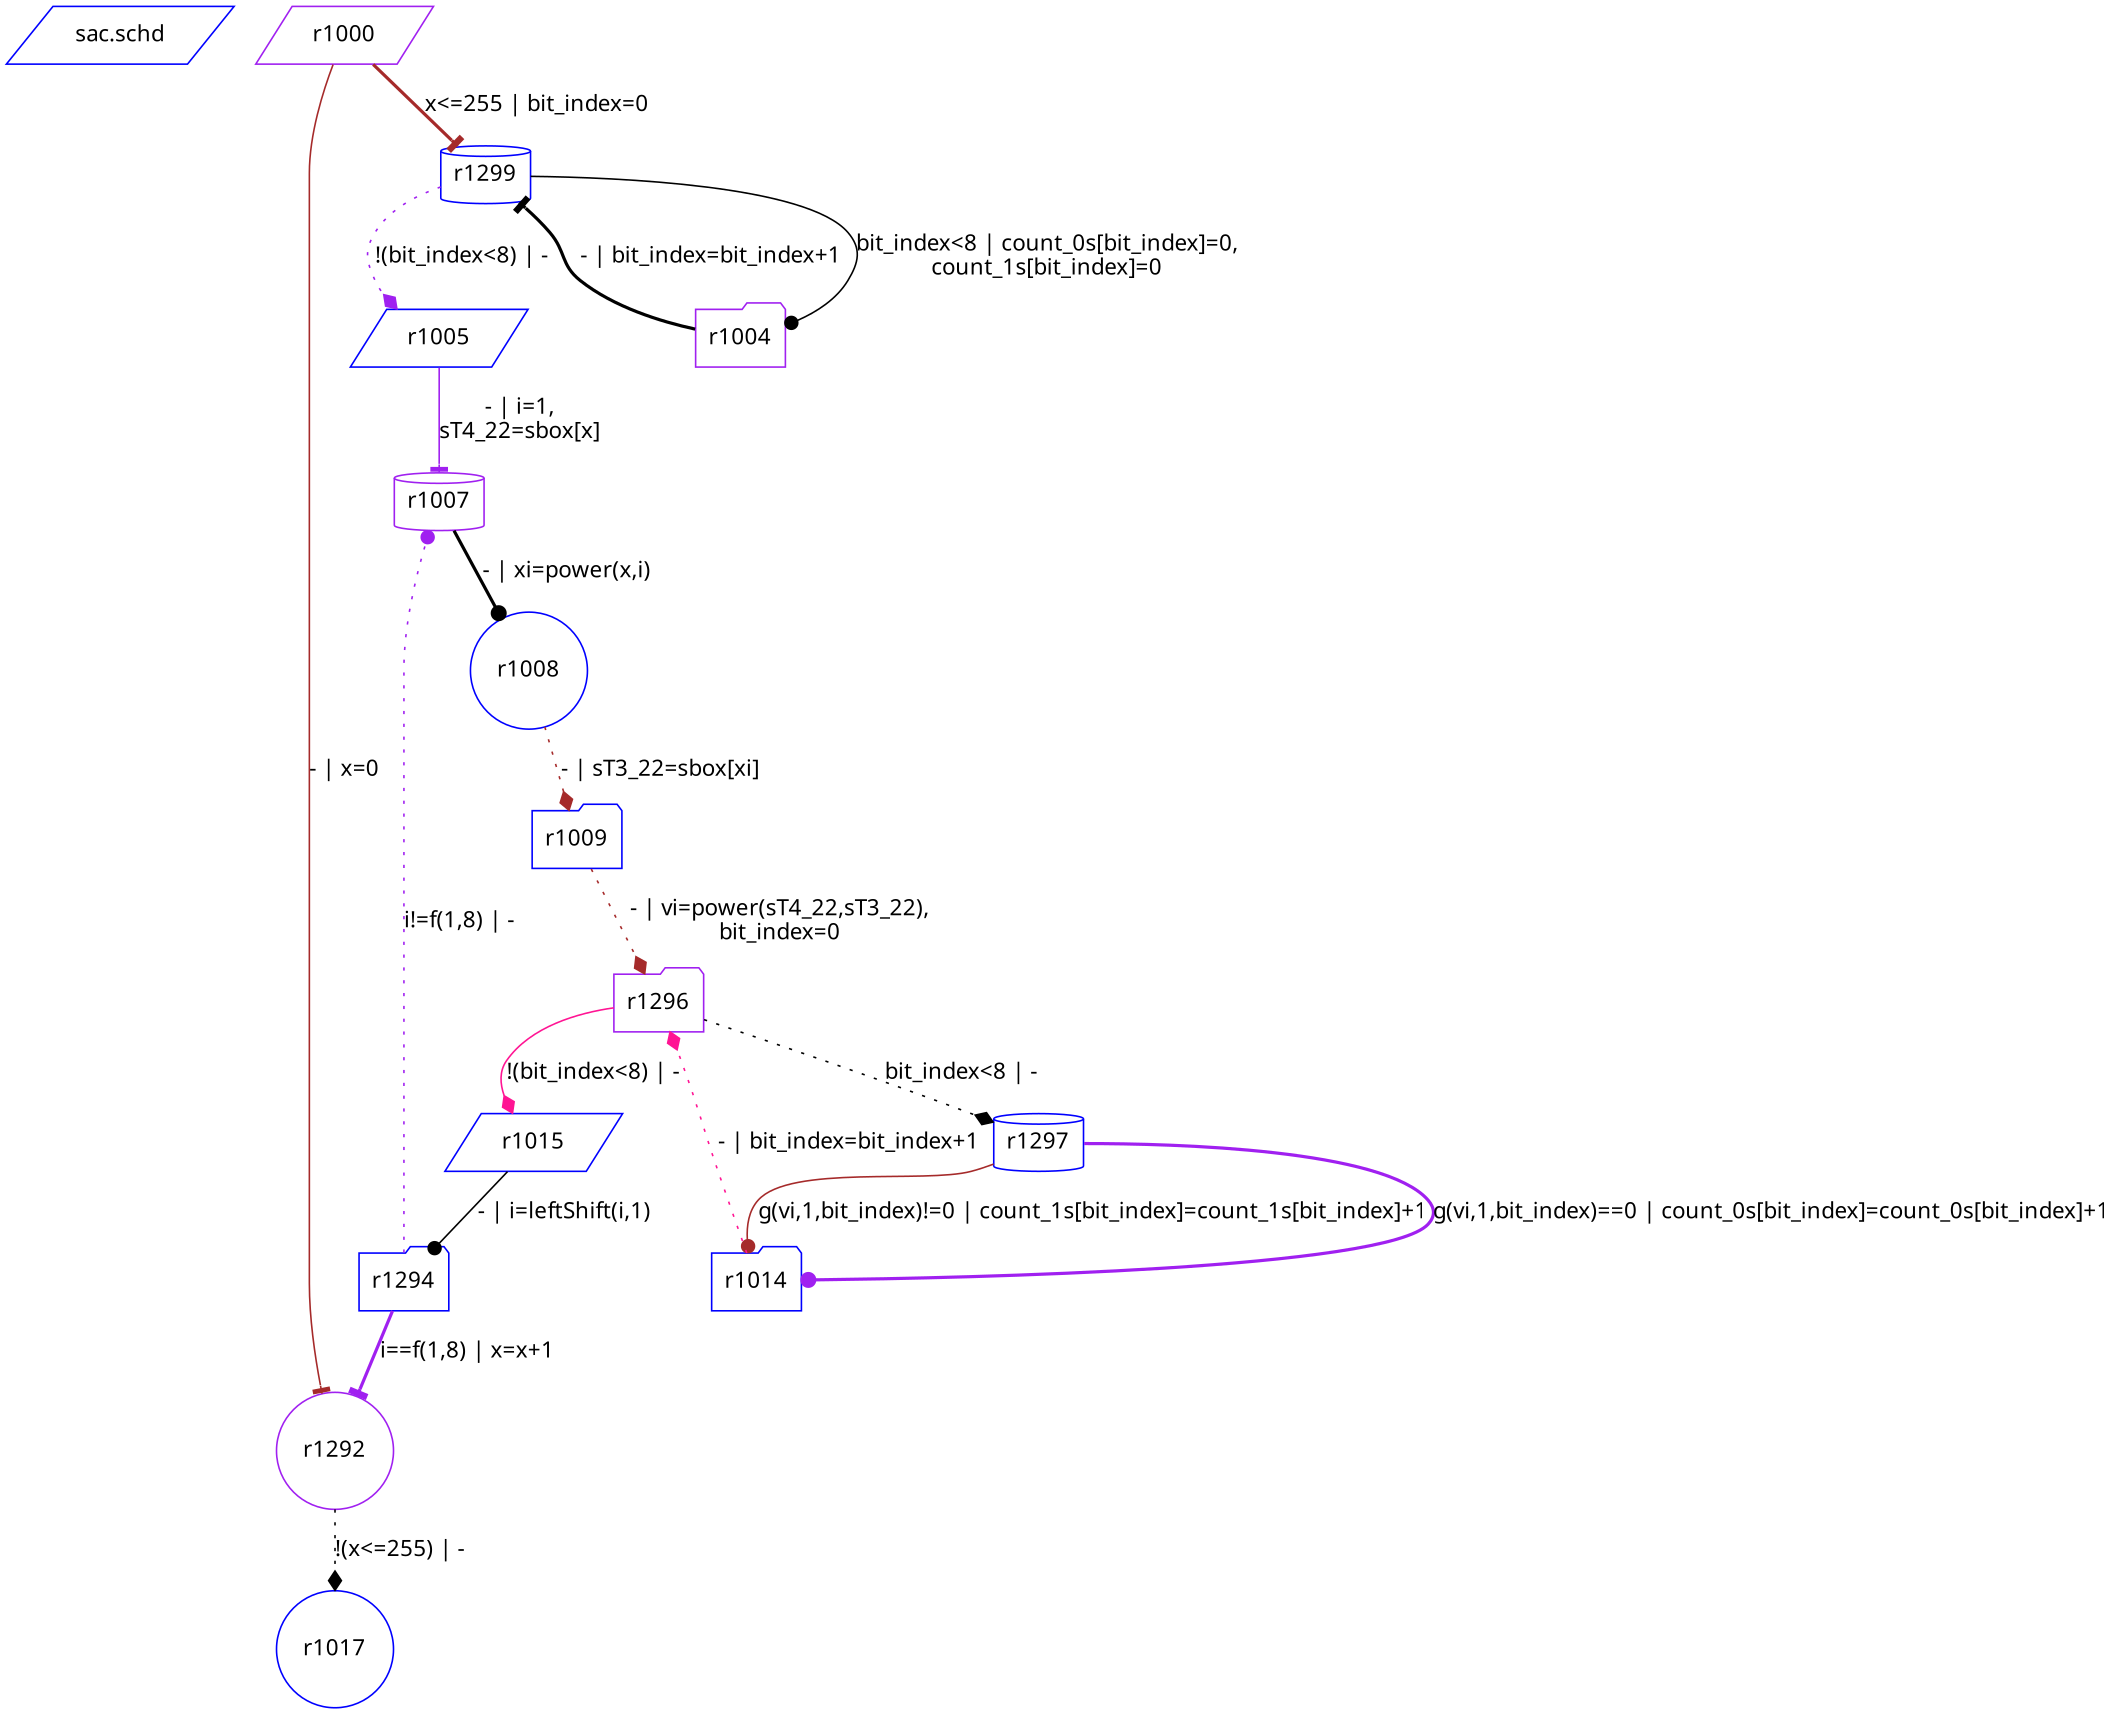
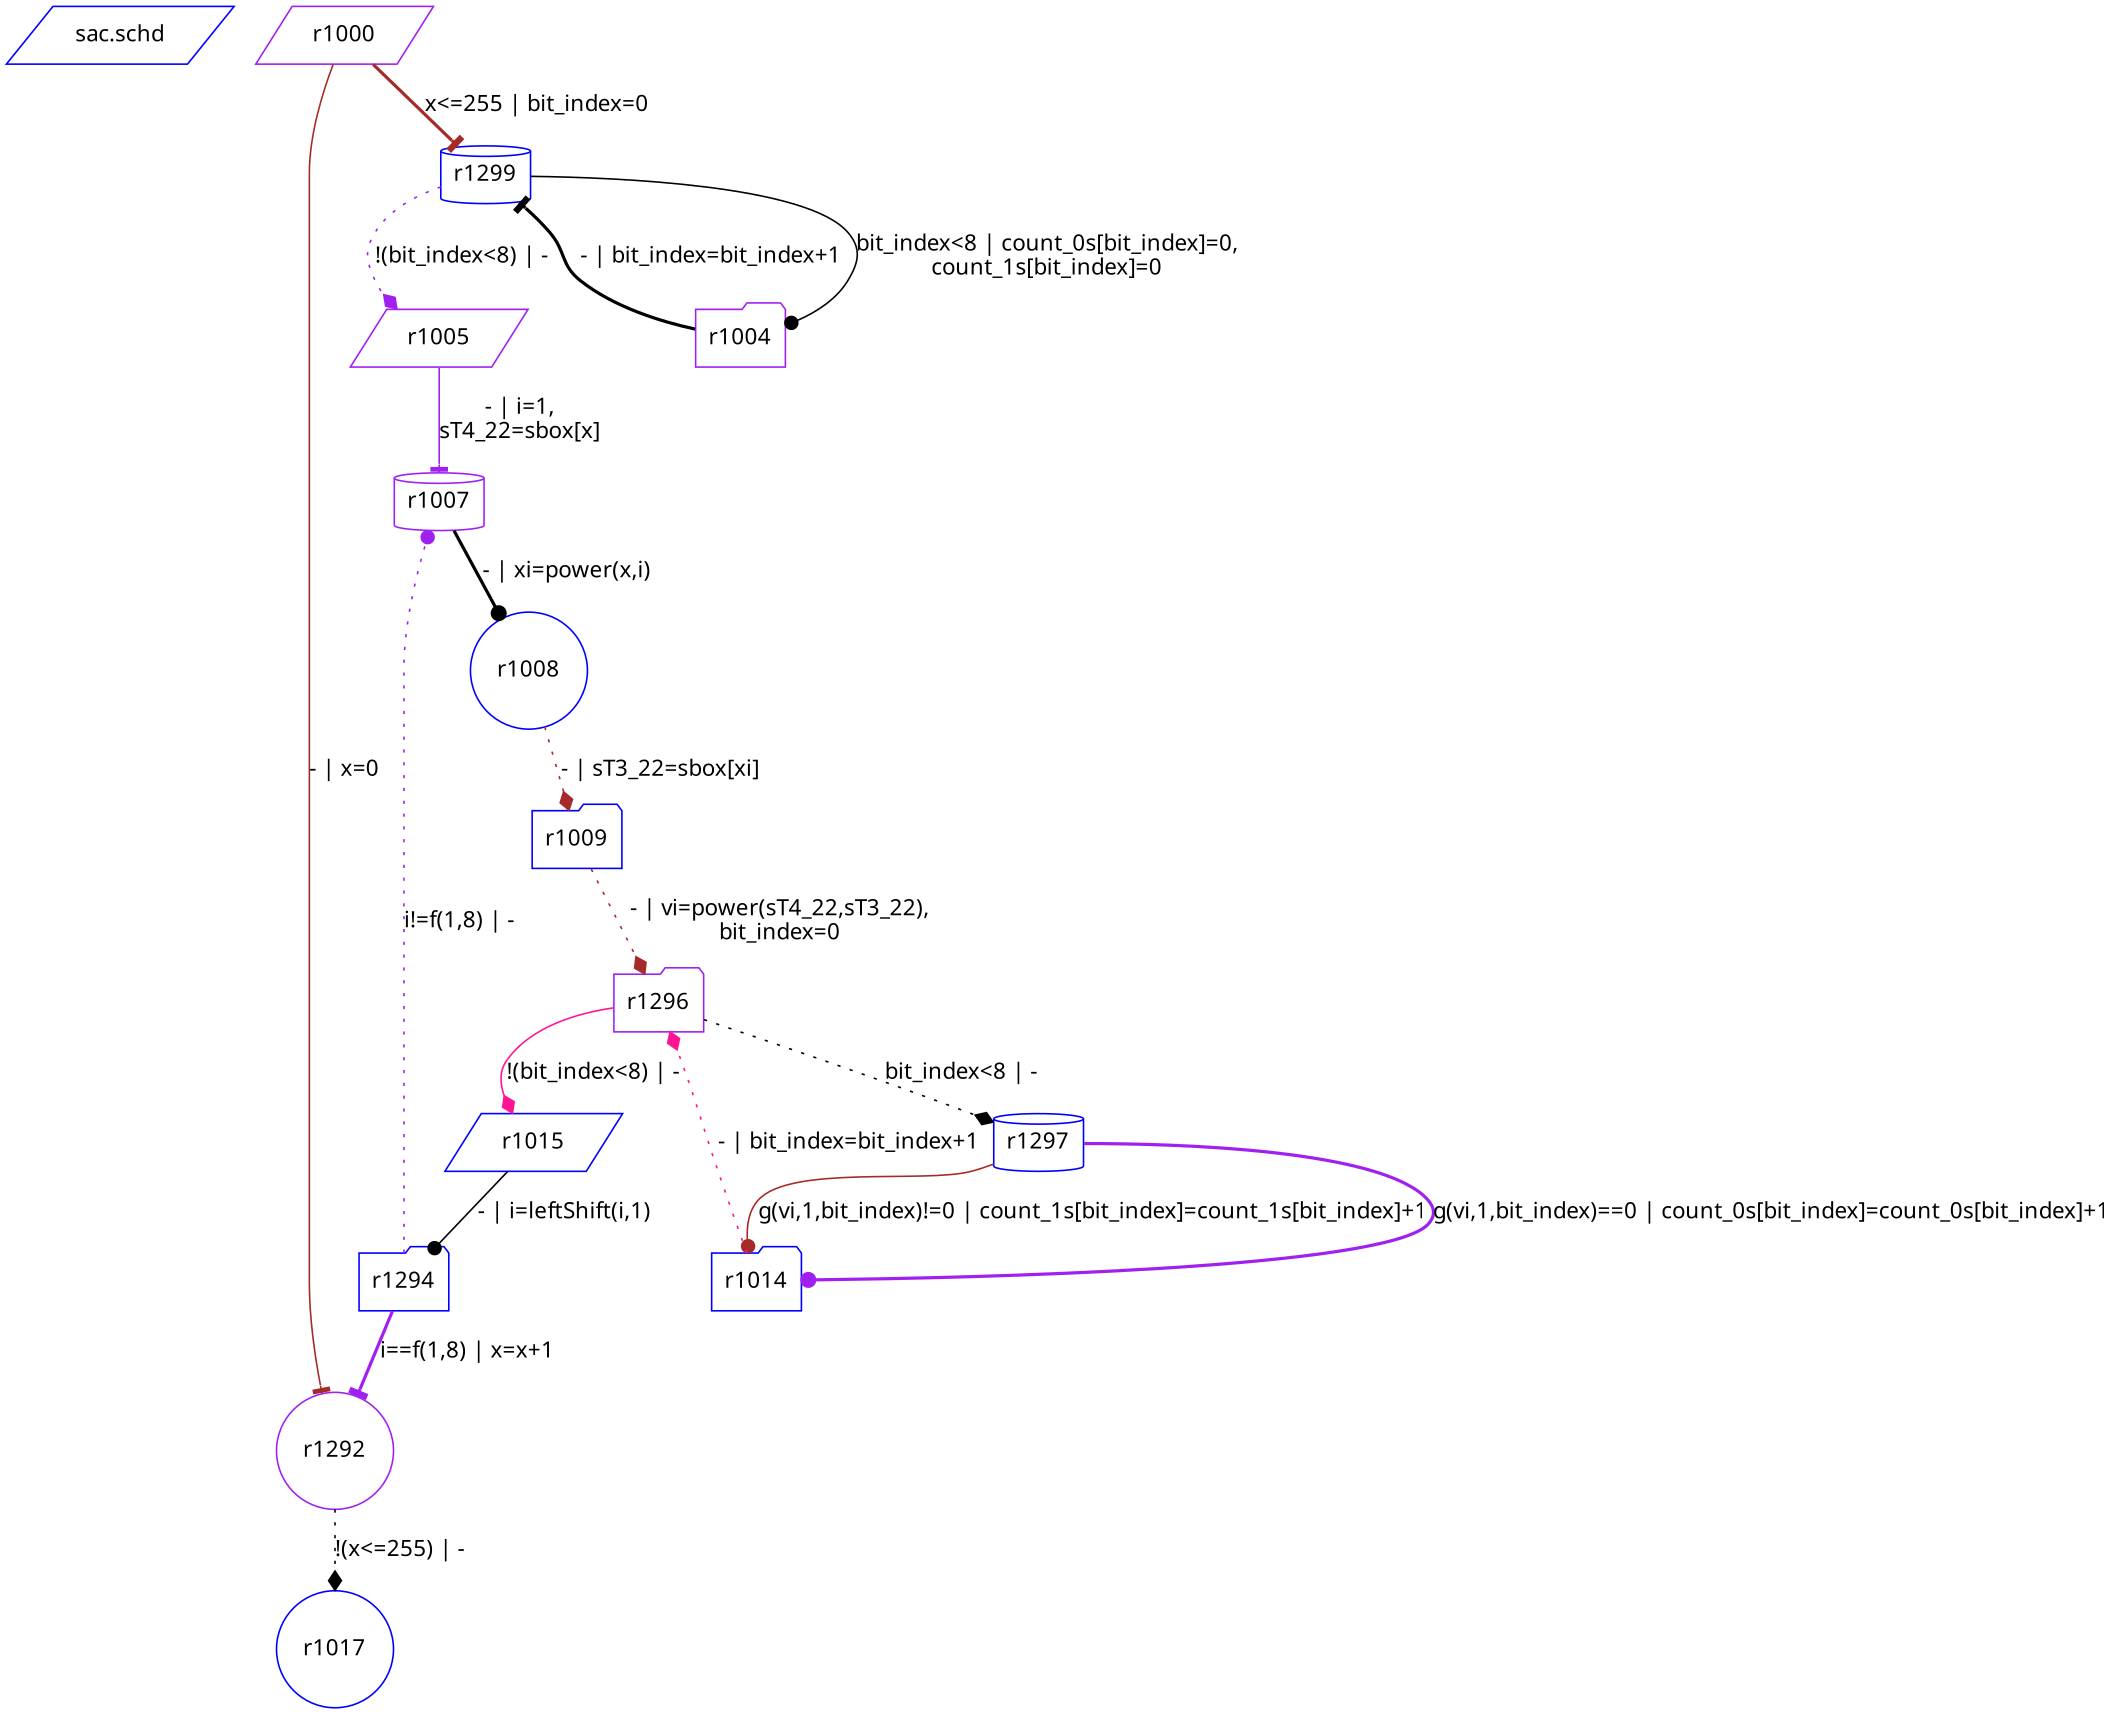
  digraph {
    fontname="Noto Sans"
    node [color=blue fontname="Noto Sans" shape=folder]
    edge [arrowhead=diamond color=black fontname="Noto Sans" style=dotted]
    "sac.schd" [shape=parallelogram]
    r1000 [color=purple shape=parallelogram]
    r1292 [color=purple shape=circle]
    r1299 [shape=cylinder]
    r1017 [shape=circle]
    r1004 [color=purple]
-   r1005 [shape=parallelogram]
+   r1005 [color=purple shape=parallelogram]
    r1007 [color=purple shape=cylinder]
    r1008 [shape=circle]
    r1009
    r1296 [color=purple]
    r1297 [shape=cylinder]
    r1015 [shape=parallelogram]
    r1014
    r1294
    r1000 -> r1292 [arrowhead=tee color=brown label="- | x=0" style=solid]
    r1000 -> r1299 [arrowhead=tee color=brown label="x<=255 | bit_index=0" style=bold]
    r1292 -> r1017 [label="!(x<=255) | -"]
    r1299 -> r1004 [arrowhead=dot label="bit_index<8 | count_0s[bit_index]=0,\ncount_1s[bit_index]=0" style=solid]
    r1299 -> r1005 [color=purple label="!(bit_index<8) | -"]
    r1004 -> r1299 [arrowhead=tee label="- | bit_index=bit_index+1" style=bold]
    r1005 -> r1007 [arrowhead=tee color=purple label="- | i=1,\nsT4_22=sbox[x]" style=solid]
    r1007 -> r1008 [arrowhead=dot label="- | xi=power(x,i)" style=bold]
    r1008 -> r1009 [color=brown label="- | sT3_22=sbox[xi]"]
    r1009 -> r1296 [color=brown label="- | vi=power(sT4_22,sT3_22),\nbit_index=0"]
    r1296 -> r1297 [label="bit_index<8 | -"]
    r1296 -> r1015 [color=deeppink label="!(bit_index<8) | -" style=solid]
    r1297 -> r1014 [arrowhead=dot color=brown label="g(vi,1,bit_index)!=0 | count_1s[bit_index]=count_1s[bit_index]+1" style=solid]
    r1297 -> r1014 [arrowhead=dot color=purple label="g(vi,1,bit_index)==0 | count_0s[bit_index]=count_0s[bit_index]+1" style=bold]
    r1015 -> r1294 [arrowhead=dot label="- | i=leftShift(i,1)" style=solid]
    r1014 -> r1296 [color=deeppink label="- | bit_index=bit_index+1"]
    r1294 -> r1292 [arrowhead=tee color=purple label="i==f(1,8) | x=x+1" style=bold]
    r1294 -> r1007 [arrowhead=dot color=purple label="i!=f(1,8) | -"]
  }
